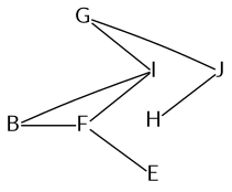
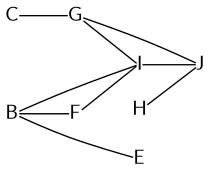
  digraph {
    fontname=Lato
    rankdir=LR
    node [fontname=Lato fontsize=14 shape=plain]
    edge [arrowhead=none fontname=Lato fontsize=8]
    n1 [label=I]
    n2 [label=J]
    n3 [label=G]
    n4 [label=H]
+   n5 [label=C]
    n6 [label=E]
    n7 [label=F]
    n8 [label=B]
+   n1 -> n2
    n3 -> n1
    n3 -> n2
    n4 -> n2
+   n5 -> n3
    n7 -> n1
    n8 -> n1
-   n7 -> n6
+   n8 -> n6
    n8 -> n7
  }
